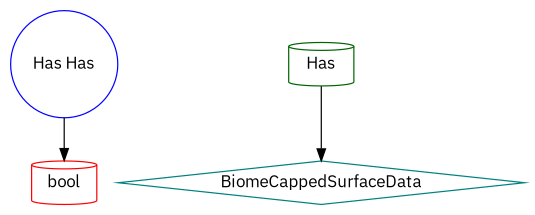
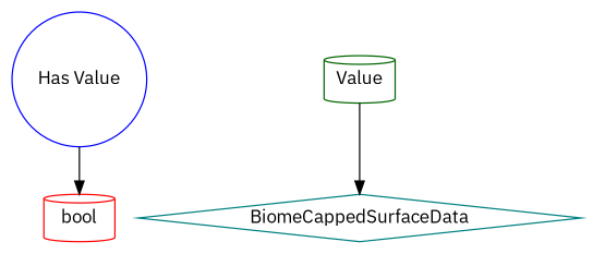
  digraph {
    fontname="IBM Plex Sans"
    rankdir=TB
    node [fontname="IBM Plex Sans" shape=cylinder]
    edge [fontname="IBM Plex Sans"]
    n1 [color=red label=bool]
    n2 [color=teal label=BiomeCappedSurfaceData shape=diamond]
-   n3 [color=blue label="Has Has" shape=circle]
-   n4 [color=darkgreen label=Has]
+   n3 [color=blue label="Has Value" shape=circle]
+   n4 [color=darkgreen label=Value]
    subgraph sub_1 {
      rank=max
      n1
      n2
    }
    n3 -> n1
    n4 -> n2
  }
